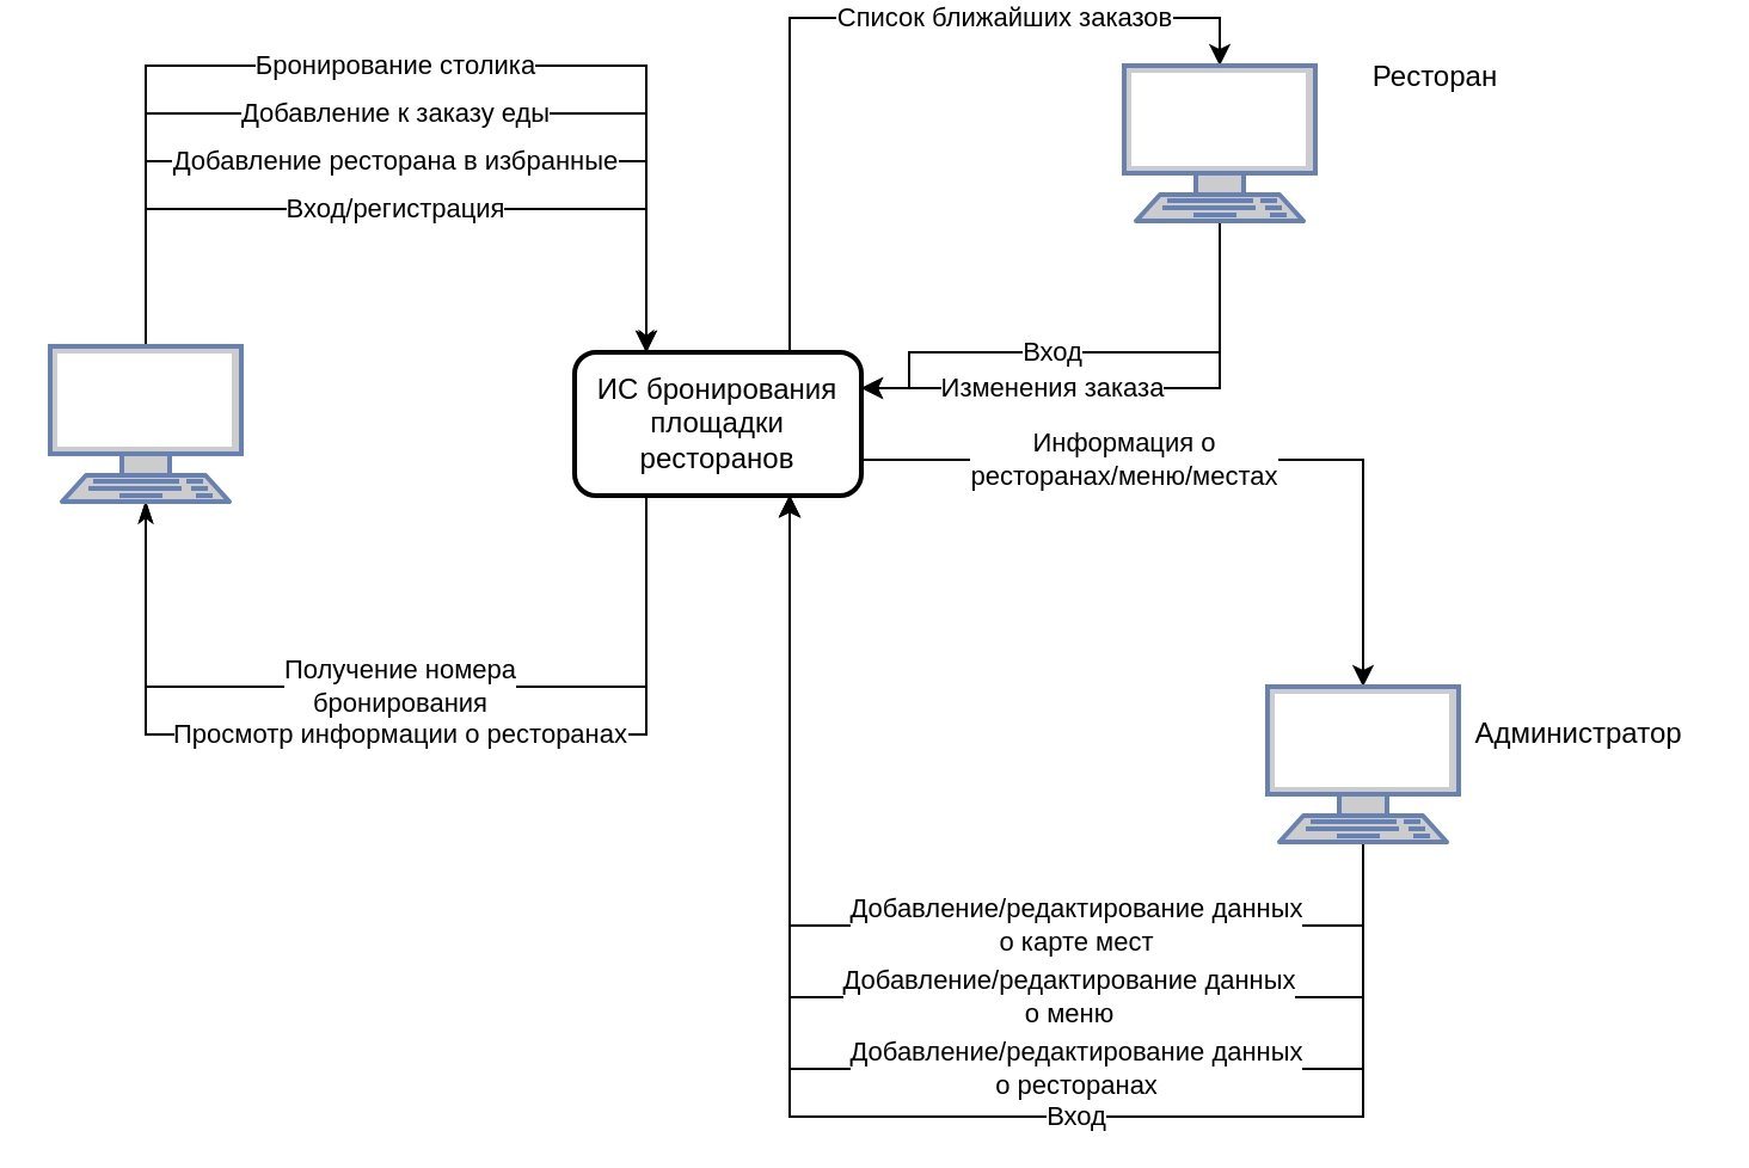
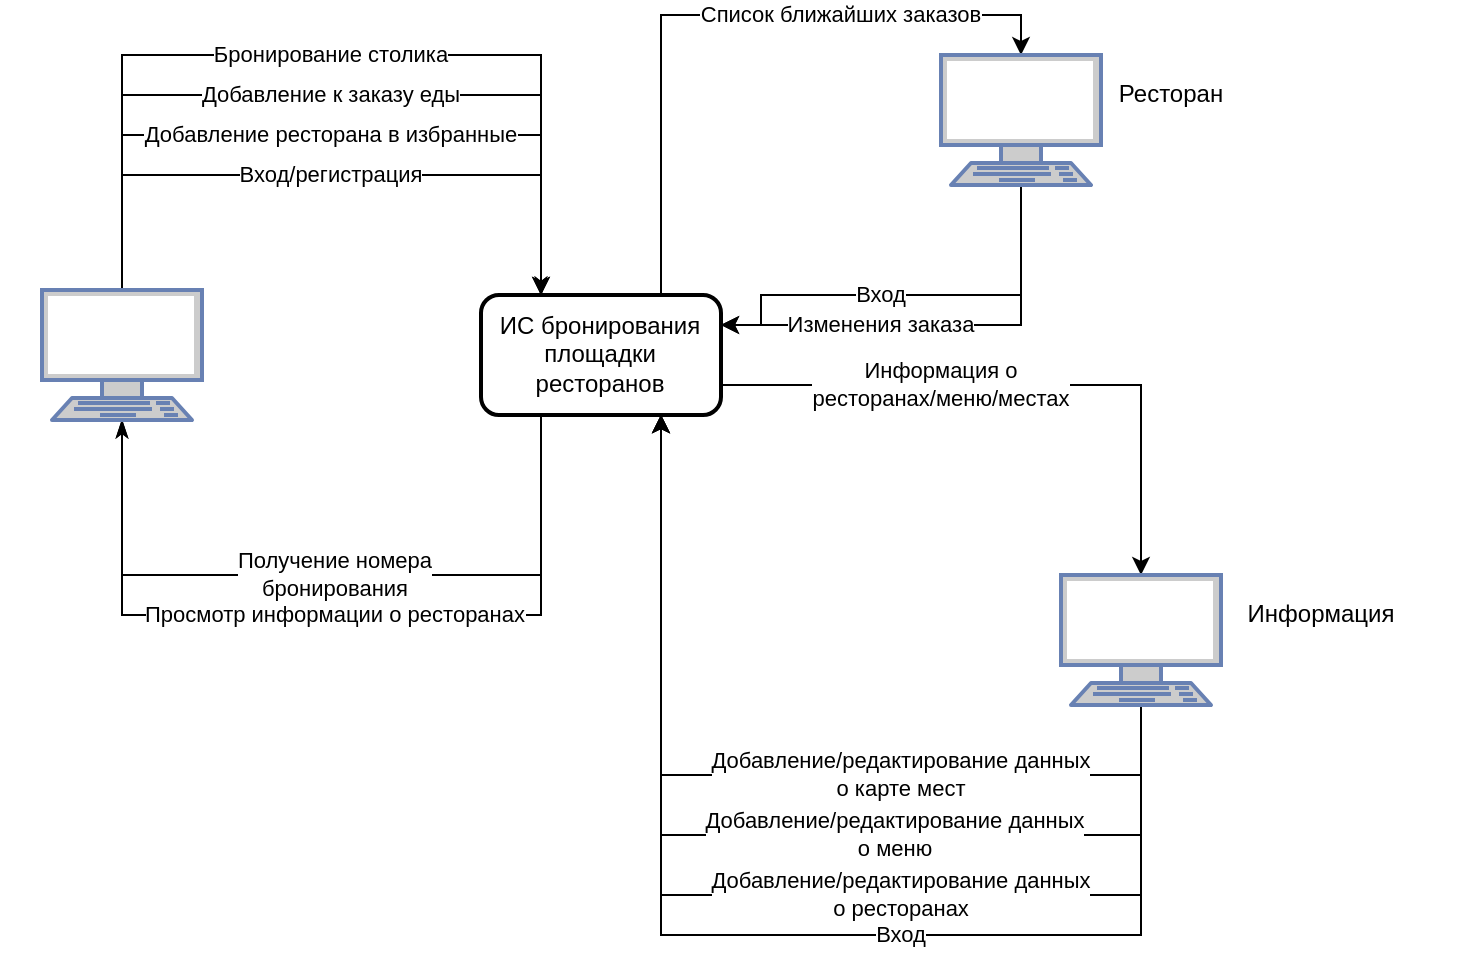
  <mxCell id="0" />
  <mxCell id="1" parent="0" />
  <mxCell id="2" value="Просмотр информации о ресторанах" style="edgeStyle=orthogonalEdgeStyle;rounded=0;orthogonalLoop=1;jettySize=auto;html=1;exitX=0.5;exitY=1;exitDx=0;exitDy=0;endArrow=none;endFill=0;startArrow=classicThin;startFill=1;exitPerimeter=0;entryX=0.25;entryY=1;entryDx=0;entryDy=0;" parent="1" source="14" target="7" edge="1"><mxGeometry relative="1" as="geometry"><Array as="points"><mxPoint x="60" y="300" /><mxPoint x="270" y="300" /></Array><mxPoint x="61" y="271.543" as="targetPoint" /></mxGeometry></mxCell>
  <mxCell id="3" value="Бронирование столика" style="edgeStyle=orthogonalEdgeStyle;rounded=0;orthogonalLoop=1;jettySize=auto;html=1;exitX=0.25;exitY=0;exitDx=0;exitDy=0;startArrow=classicThin;startFill=1;endArrow=none;endFill=0;entryX=0.5;entryY=0;entryDx=0;entryDy=0;entryPerimeter=0;" parent="1" source="7" target="14" edge="1"><mxGeometry x="0.006" relative="1" as="geometry"><Array as="points"><mxPoint x="270" y="20" /><mxPoint x="60" y="20" /></Array><mxPoint as="offset" /><mxPoint x="61" y="271.543" as="targetPoint" /></mxGeometry></mxCell>
  <mxCell id="4" value="Добавление к заказу еды" style="edgeStyle=orthogonalEdgeStyle;rounded=0;orthogonalLoop=1;jettySize=auto;html=1;endArrow=none;endFill=0;startArrow=classicThin;startFill=1;entryX=0.5;entryY=0;entryDx=0;entryDy=0;entryPerimeter=0;exitX=0.25;exitY=0;exitDx=0;exitDy=0;" parent="1" source="7" target="14" edge="1"><mxGeometry x="0.007" relative="1" as="geometry"><Array as="points"><mxPoint x="270" y="40" /><mxPoint x="60" y="40" /></Array><mxPoint as="offset" /><mxPoint x="270" y="138" as="sourcePoint" /><mxPoint x="61" y="271.543" as="targetPoint" /></mxGeometry></mxCell>
  <mxCell id="5" value="Список ближайших заказов" style="edgeStyle=orthogonalEdgeStyle;rounded=0;orthogonalLoop=1;jettySize=auto;html=1;exitX=0.75;exitY=0;exitDx=0;exitDy=0;entryX=0.5;entryY=0;entryDx=0;entryDy=0;entryPerimeter=0;" edge="1" parent="1" source="7" target="12"><mxGeometry x="0.355" relative="1" as="geometry"><mxPoint as="offset" /></mxGeometry></mxCell>
  <mxCell id="6" value="Информация о&lt;br&gt;ресторанах/меню/местах" style="edgeStyle=orthogonalEdgeStyle;rounded=0;orthogonalLoop=1;jettySize=auto;html=1;exitX=1;exitY=0.75;exitDx=0;exitDy=0;entryX=0.5;entryY=0;entryDx=0;entryDy=0;entryPerimeter=0;" edge="1" parent="1" source="7" target="20"><mxGeometry x="-0.279" relative="1" as="geometry"><mxPoint as="offset" /></mxGeometry></mxCell>
  <mxCell id="7" value="ИС бронирования площадки ресторанов" style="rounded=1;whiteSpace=wrap;html=1;strokeWidth=2;" parent="1" vertex="1"><mxGeometry x="240" y="140" width="120" height="60" as="geometry" /></mxCell>
  <mxCell id="8" value="Добавление ресторана в избранные" style="edgeStyle=orthogonalEdgeStyle;rounded=0;orthogonalLoop=1;jettySize=auto;html=1;exitX=0.5;exitY=0;exitDx=0;exitDy=0;exitPerimeter=0;entryX=0.25;entryY=0;entryDx=0;entryDy=0;" parent="1" source="14" target="7" edge="1"><mxGeometry x="-0.007" relative="1" as="geometry"><mxPoint x="60.5" y="271.543" as="sourcePoint" /><mxPoint x="270" y="138" as="targetPoint" /><Array as="points"><mxPoint x="60" y="60" /><mxPoint x="270" y="60" /></Array><mxPoint as="offset" /></mxGeometry></mxCell>
  <mxCell id="9" value="Получение номера&lt;br&gt;бронирования" style="edgeStyle=orthogonalEdgeStyle;rounded=0;orthogonalLoop=1;jettySize=auto;html=1;startArrow=classicThin;startFill=1;endArrow=none;endFill=0;entryX=0.25;entryY=1;entryDx=0;entryDy=0;exitX=0.5;exitY=1;exitDx=0;exitDy=0;exitPerimeter=0;" parent="1" source="14" target="7" edge="1"><mxGeometry relative="1" as="geometry"><mxPoint x="161" y="309" as="targetPoint" /><Array as="points"><mxPoint x="60" y="280" /><mxPoint x="270" y="280" /></Array><mxPoint x="150" y="140" as="sourcePoint" /></mxGeometry></mxCell>
  <mxCell id="10" value="Изменения заказа" style="edgeStyle=orthogonalEdgeStyle;rounded=0;orthogonalLoop=1;jettySize=auto;html=1;exitX=0.5;exitY=1;exitDx=0;exitDy=0;exitPerimeter=0;entryX=1;entryY=0.25;entryDx=0;entryDy=0;" edge="1" parent="1" source="12" target="7"><mxGeometry x="0.273" relative="1" as="geometry"><mxPoint as="offset" /></mxGeometry></mxCell>
  <mxCell id="11" value="Вход" style="edgeStyle=orthogonalEdgeStyle;rounded=0;orthogonalLoop=1;jettySize=auto;html=1;exitX=0.5;exitY=1;exitDx=0;exitDy=0;exitPerimeter=0;entryX=1;entryY=0.25;entryDx=0;entryDy=0;" edge="1" parent="1" source="12" target="7"><mxGeometry x="0.136" relative="1" as="geometry"><Array as="points"><mxPoint x="510" y="140" /><mxPoint x="380" y="140" /><mxPoint x="380" y="155" /></Array><mxPoint as="offset" /></mxGeometry></mxCell>
  <mxCell id="12" value="" style="fontColor=#0066CC;verticalAlign=top;verticalLabelPosition=bottom;labelPosition=center;align=center;html=1;outlineConnect=0;fillColor=#CCCCCC;strokeColor=#6881B3;gradientColor=none;gradientDirection=north;strokeWidth=2;shape=mxgraph.networks.terminal;" parent="1" vertex="1"><mxGeometry x="470" y="20" width="80" height="65" as="geometry" /></mxCell>
  <mxCell id="13" value="Вход/регистрация" style="edgeStyle=orthogonalEdgeStyle;rounded=0;orthogonalLoop=1;jettySize=auto;html=1;exitX=0.5;exitY=0;exitDx=0;exitDy=0;exitPerimeter=0;" parent="1" source="14" edge="1"><mxGeometry x="-0.008" relative="1" as="geometry"><mxPoint x="60.5" y="271.543" as="sourcePoint" /><mxPoint x="270" y="140" as="targetPoint" /><Array as="points"><mxPoint x="60" y="80" /><mxPoint x="270" y="80" /></Array><mxPoint as="offset" /></mxGeometry></mxCell>
  <mxCell id="14" value="" style="fontColor=#0066CC;verticalAlign=top;verticalLabelPosition=bottom;labelPosition=center;align=center;html=1;outlineConnect=0;fillColor=#CCCCCC;strokeColor=#6881B3;gradientColor=none;gradientDirection=north;strokeWidth=2;shape=mxgraph.networks.terminal;" vertex="1" parent="1"><mxGeometry x="20.5" y="137.5" width="80" height="65" as="geometry" /></mxCell>
- <mxCell id="15" value="Ресторан" style="text;html=1;align=center;verticalAlign=middle;resizable=0;points=[];autosize=1;strokeColor=none;fillColor=none;" vertex="1" parent="1"><mxGeometry x="565" y="15" width="70" height="20" as="geometry" /></mxCell>
+ <mxCell id="15" value="Ресторан" style="text;html=1;align=center;verticalAlign=middle;resizable=0;points=[];autosize=1;strokeColor=none;fillColor=none;" vertex="1" parent="1"><mxGeometry x="550" y="30" width="70" height="20" as="geometry" /></mxCell>
  <mxCell id="16" value="Добавление/редактирование данных&lt;br&gt;о ресторанах" style="edgeStyle=orthogonalEdgeStyle;rounded=0;orthogonalLoop=1;jettySize=auto;html=1;exitX=0.5;exitY=1;exitDx=0;exitDy=0;exitPerimeter=0;entryX=0.75;entryY=1;entryDx=0;entryDy=0;" edge="1" parent="1" source="20" target="7"><mxGeometry x="-0.252" relative="1" as="geometry"><Array as="points"><mxPoint x="570" y="440" /><mxPoint x="330" y="440" /></Array><mxPoint as="offset" /></mxGeometry></mxCell>
  <mxCell id="17" value="Добавление/редактирование данных&lt;br&gt;о меню" style="edgeStyle=orthogonalEdgeStyle;rounded=0;orthogonalLoop=1;jettySize=auto;html=1;exitX=0.5;exitY=1;exitDx=0;exitDy=0;exitPerimeter=0;entryX=0.75;entryY=1;entryDx=0;entryDy=0;" edge="1" parent="1" source="20" target="7"><mxGeometry x="-0.271" relative="1" as="geometry"><mxPoint x="410" y="260" as="targetPoint" /><Array as="points"><mxPoint x="570" y="410" /><mxPoint x="330" y="410" /></Array><mxPoint as="offset" /></mxGeometry></mxCell>
  <mxCell id="18" value="Добавление/редактирование данных&lt;br&gt;о карте мест" style="edgeStyle=orthogonalEdgeStyle;rounded=0;orthogonalLoop=1;jettySize=auto;html=1;exitX=0.5;exitY=1;exitDx=0;exitDy=0;exitPerimeter=0;entryX=0.75;entryY=1;entryDx=0;entryDy=0;" edge="1" parent="1" source="20" target="7"><mxGeometry x="-0.319" relative="1" as="geometry"><Array as="points"><mxPoint x="570" y="380" /><mxPoint x="330" y="380" /></Array><mxPoint as="offset" /></mxGeometry></mxCell>
  <mxCell id="19" value="Вход" style="edgeStyle=orthogonalEdgeStyle;rounded=0;orthogonalLoop=1;jettySize=auto;html=1;exitX=0.5;exitY=1;exitDx=0;exitDy=0;exitPerimeter=0;entryX=0.75;entryY=1;entryDx=0;entryDy=0;" edge="1" parent="1" source="20" target="7"><mxGeometry x="-0.236" relative="1" as="geometry"><Array as="points"><mxPoint x="570" y="460" /><mxPoint x="330" y="460" /></Array><mxPoint as="offset" /></mxGeometry></mxCell>
  <mxCell id="20" value="" style="fontColor=#0066CC;verticalAlign=top;verticalLabelPosition=bottom;labelPosition=center;align=center;html=1;outlineConnect=0;fillColor=#CCCCCC;strokeColor=#6881B3;gradientColor=none;gradientDirection=north;strokeWidth=2;shape=mxgraph.networks.terminal;" vertex="1" parent="1"><mxGeometry x="530" y="280" width="80" height="65" as="geometry" /></mxCell>
- <mxCell id="21" value="Администратор" style="text;html=1;align=center;verticalAlign=middle;resizable=0;points=[];autosize=1;strokeColor=none;fillColor=none;" vertex="1" parent="1"><mxGeometry x="610" y="290" width="100" height="20" as="geometry" /></mxCell>
+ <mxCell id="21" value="Информация" style="text;html=1;align=center;verticalAlign=middle;resizable=0;points=[];autosize=1;strokeColor=none;fillColor=none;" vertex="1" parent="1"><mxGeometry x="610" y="290" width="100" height="20" as="geometry" /></mxCell>
